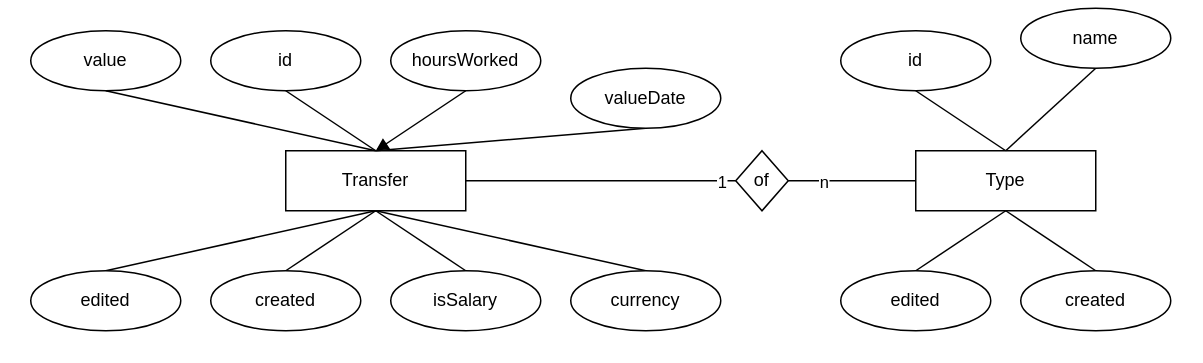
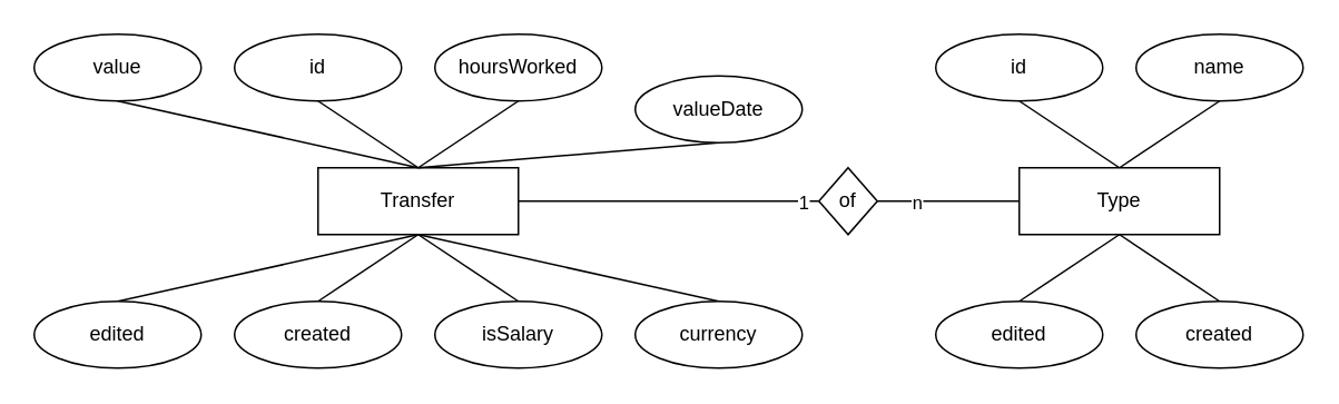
  <mxCell id="0" />
  <mxCell id="1" parent="0" />
  <mxCell id="2" style="rounded=0;orthogonalLoop=1;jettySize=auto;html=1;exitX=1;exitY=0.5;exitDx=0;exitDy=0;entryX=0;entryY=0.5;entryDx=0;entryDy=0;endArrow=none;startFill=0;" edge="1" parent="1" source="4" target="32"><mxGeometry relative="1" as="geometry" /></mxCell>
  <mxCell id="3" value="1" style="edgeLabel;html=1;align=center;verticalAlign=middle;resizable=0;points=[];" vertex="1" connectable="0" parent="2"><mxGeometry x="0.021" y="1" relative="1" as="geometry"><mxPoint x="78" y="1" as="offset" /></mxGeometry></mxCell>
  <mxCell id="4" value="Transfer" style="rounded=0;whiteSpace=wrap;html=1;" vertex="1" parent="1"><mxGeometry x="190" y="100" width="120" height="40" as="geometry" /></mxCell>
  <mxCell id="5" style="rounded=0;orthogonalLoop=1;jettySize=auto;html=1;exitX=0.5;exitY=1;exitDx=0;exitDy=0;entryX=0.5;entryY=0;entryDx=0;entryDy=0;endArrow=none;startFill=0;" edge="1" parent="1" source="6" target="4"><mxGeometry relative="1" as="geometry" /></mxCell>
  <mxCell id="6" value="value" style="ellipse;whiteSpace=wrap;html=1;" vertex="1" parent="1"><mxGeometry x="20" y="20" width="100" height="40" as="geometry" /></mxCell>
- <mxCell id="7" style="rounded=0;orthogonalLoop=1;jettySize=auto;html=1;exitX=0.5;exitY=1;exitDx=0;exitDy=0;entryX=0.5;entryY=0;entryDx=0;entryDy=0;endArrow=block;startFill=0;" edge="1" parent="1" source="8" target="4"><mxGeometry relative="1" as="geometry" /></mxCell>
+ <mxCell id="7" style="rounded=0;orthogonalLoop=1;jettySize=auto;html=1;exitX=0.5;exitY=1;exitDx=0;exitDy=0;entryX=0.5;entryY=0;entryDx=0;entryDy=0;endArrow=none;startFill=0;" edge="1" parent="1" source="8" target="4"><mxGeometry relative="1" as="geometry" /></mxCell>
  <mxCell id="8" value="hoursWorked" style="ellipse;whiteSpace=wrap;html=1;" vertex="1" parent="1"><mxGeometry x="260" y="20" width="100" height="40" as="geometry" /></mxCell>
  <mxCell id="9" style="rounded=0;orthogonalLoop=1;jettySize=auto;html=1;exitX=0.5;exitY=1;exitDx=0;exitDy=0;entryX=0.5;entryY=0;entryDx=0;entryDy=0;endArrow=none;startFill=0;" edge="1" parent="1" source="10" target="4"><mxGeometry relative="1" as="geometry" /></mxCell>
  <mxCell id="10" value="valueDate" style="ellipse;whiteSpace=wrap;html=1;" vertex="1" parent="1"><mxGeometry x="380" y="45" width="100" height="40" as="geometry" /></mxCell>
  <mxCell id="11" style="rounded=0;orthogonalLoop=1;jettySize=auto;html=1;exitX=0.5;exitY=0;exitDx=0;exitDy=0;entryX=0.5;entryY=1;entryDx=0;entryDy=0;endArrow=none;startFill=0;" edge="1" parent="1" source="12" target="4"><mxGeometry relative="1" as="geometry" /></mxCell>
  <mxCell id="12" value="created" style="ellipse;whiteSpace=wrap;html=1;" vertex="1" parent="1"><mxGeometry x="140" y="180" width="100" height="40" as="geometry" /></mxCell>
  <mxCell id="13" style="rounded=0;orthogonalLoop=1;jettySize=auto;html=1;exitX=0.5;exitY=0;exitDx=0;exitDy=0;endArrow=none;startFill=0;" edge="1" parent="1" source="14"><mxGeometry relative="1" as="geometry"><mxPoint x="250" y="140" as="targetPoint" /></mxGeometry></mxCell>
  <mxCell id="14" value="isSalary" style="ellipse;whiteSpace=wrap;html=1;" vertex="1" parent="1"><mxGeometry x="260" y="180" width="100" height="40" as="geometry" /></mxCell>
  <mxCell id="15" style="rounded=0;orthogonalLoop=1;jettySize=auto;html=1;exitX=0.5;exitY=0;exitDx=0;exitDy=0;entryX=0.5;entryY=1;entryDx=0;entryDy=0;endArrow=none;startFill=0;" edge="1" parent="1" source="16" target="4"><mxGeometry relative="1" as="geometry" /></mxCell>
  <mxCell id="16" value="currency" style="ellipse;whiteSpace=wrap;html=1;" vertex="1" parent="1"><mxGeometry x="380" y="180" width="100" height="40" as="geometry" /></mxCell>
  <mxCell id="17" style="rounded=0;orthogonalLoop=1;jettySize=auto;html=1;exitX=0.5;exitY=1;exitDx=0;exitDy=0;entryX=0.5;entryY=0;entryDx=0;entryDy=0;endArrow=none;startFill=0;" edge="1" parent="1" source="18" target="4"><mxGeometry relative="1" as="geometry" /></mxCell>
  <mxCell id="18" value="id" style="ellipse;whiteSpace=wrap;html=1;" vertex="1" parent="1"><mxGeometry x="140" y="20" width="100" height="40" as="geometry" /></mxCell>
  <mxCell id="19" style="rounded=0;orthogonalLoop=1;jettySize=auto;html=1;exitX=0.5;exitY=0;exitDx=0;exitDy=0;entryX=0.5;entryY=1;entryDx=0;entryDy=0;endArrow=none;startFill=0;" edge="1" parent="1" source="20" target="4"><mxGeometry relative="1" as="geometry" /></mxCell>
  <mxCell id="20" value="edited" style="ellipse;whiteSpace=wrap;html=1;" vertex="1" parent="1"><mxGeometry x="20" y="180" width="100" height="40" as="geometry" /></mxCell>
  <mxCell id="21" style="rounded=0;orthogonalLoop=1;jettySize=auto;html=1;exitX=0;exitY=0.5;exitDx=0;exitDy=0;entryX=1;entryY=0.5;entryDx=0;entryDy=0;endArrow=none;startFill=0;" edge="1" parent="1" source="23" target="32"><mxGeometry relative="1" as="geometry" /></mxCell>
  <mxCell id="22" value="n" style="edgeLabel;html=1;align=center;verticalAlign=middle;resizable=0;points=[];" vertex="1" connectable="0" parent="21"><mxGeometry x="-0.081" relative="1" as="geometry"><mxPoint x="-23" as="offset" /></mxGeometry></mxCell>
  <mxCell id="23" value="Type" style="rounded=0;whiteSpace=wrap;html=1;" vertex="1" parent="1"><mxGeometry x="610" y="100" width="120" height="40" as="geometry" /></mxCell>
  <mxCell id="24" style="rounded=0;orthogonalLoop=1;jettySize=auto;html=1;exitX=0.5;exitY=1;exitDx=0;exitDy=0;entryX=0.5;entryY=0;entryDx=0;entryDy=0;endArrow=none;startFill=0;" edge="1" parent="1" source="25" target="23"><mxGeometry relative="1" as="geometry" /></mxCell>
  <mxCell id="25" value="id" style="ellipse;whiteSpace=wrap;html=1;" vertex="1" parent="1"><mxGeometry x="560" y="20" width="100" height="40" as="geometry" /></mxCell>
  <mxCell id="26" style="rounded=0;orthogonalLoop=1;jettySize=auto;html=1;exitX=0.5;exitY=0;exitDx=0;exitDy=0;entryX=0.5;entryY=1;entryDx=0;entryDy=0;endArrow=none;startFill=0;" edge="1" parent="1" source="27" target="23"><mxGeometry relative="1" as="geometry" /></mxCell>
  <mxCell id="27" value="created" style="ellipse;whiteSpace=wrap;html=1;" vertex="1" parent="1"><mxGeometry x="680" y="180" width="100" height="40" as="geometry" /></mxCell>
  <mxCell id="28" style="rounded=0;orthogonalLoop=1;jettySize=auto;html=1;exitX=0.5;exitY=0;exitDx=0;exitDy=0;entryX=0.5;entryY=1;entryDx=0;entryDy=0;endArrow=none;startFill=0;" edge="1" parent="1" source="29" target="23"><mxGeometry relative="1" as="geometry" /></mxCell>
  <mxCell id="29" value="edited" style="ellipse;whiteSpace=wrap;html=1;" vertex="1" parent="1"><mxGeometry x="560" y="180" width="100" height="40" as="geometry" /></mxCell>
  <mxCell id="30" style="rounded=0;orthogonalLoop=1;jettySize=auto;html=1;exitX=0.5;exitY=1;exitDx=0;exitDy=0;endArrow=none;startFill=0;" edge="1" parent="1" source="31"><mxGeometry relative="1" as="geometry"><mxPoint x="670" y="100" as="targetPoint" /></mxGeometry></mxCell>
- <mxCell id="31" value="name" style="ellipse;whiteSpace=wrap;html=1;" vertex="1" parent="1"><mxGeometry x="680" y="5" width="100" height="40" as="geometry" /></mxCell>
+ <mxCell id="31" value="name" style="ellipse;whiteSpace=wrap;html=1;" vertex="1" parent="1"><mxGeometry x="680" y="20" width="100" height="40" as="geometry" /></mxCell>
  <mxCell id="32" value="of" style="rhombus;whiteSpace=wrap;html=1;" vertex="1" parent="1"><mxGeometry x="490" y="100" width="35" height="40" as="geometry" /></mxCell>
